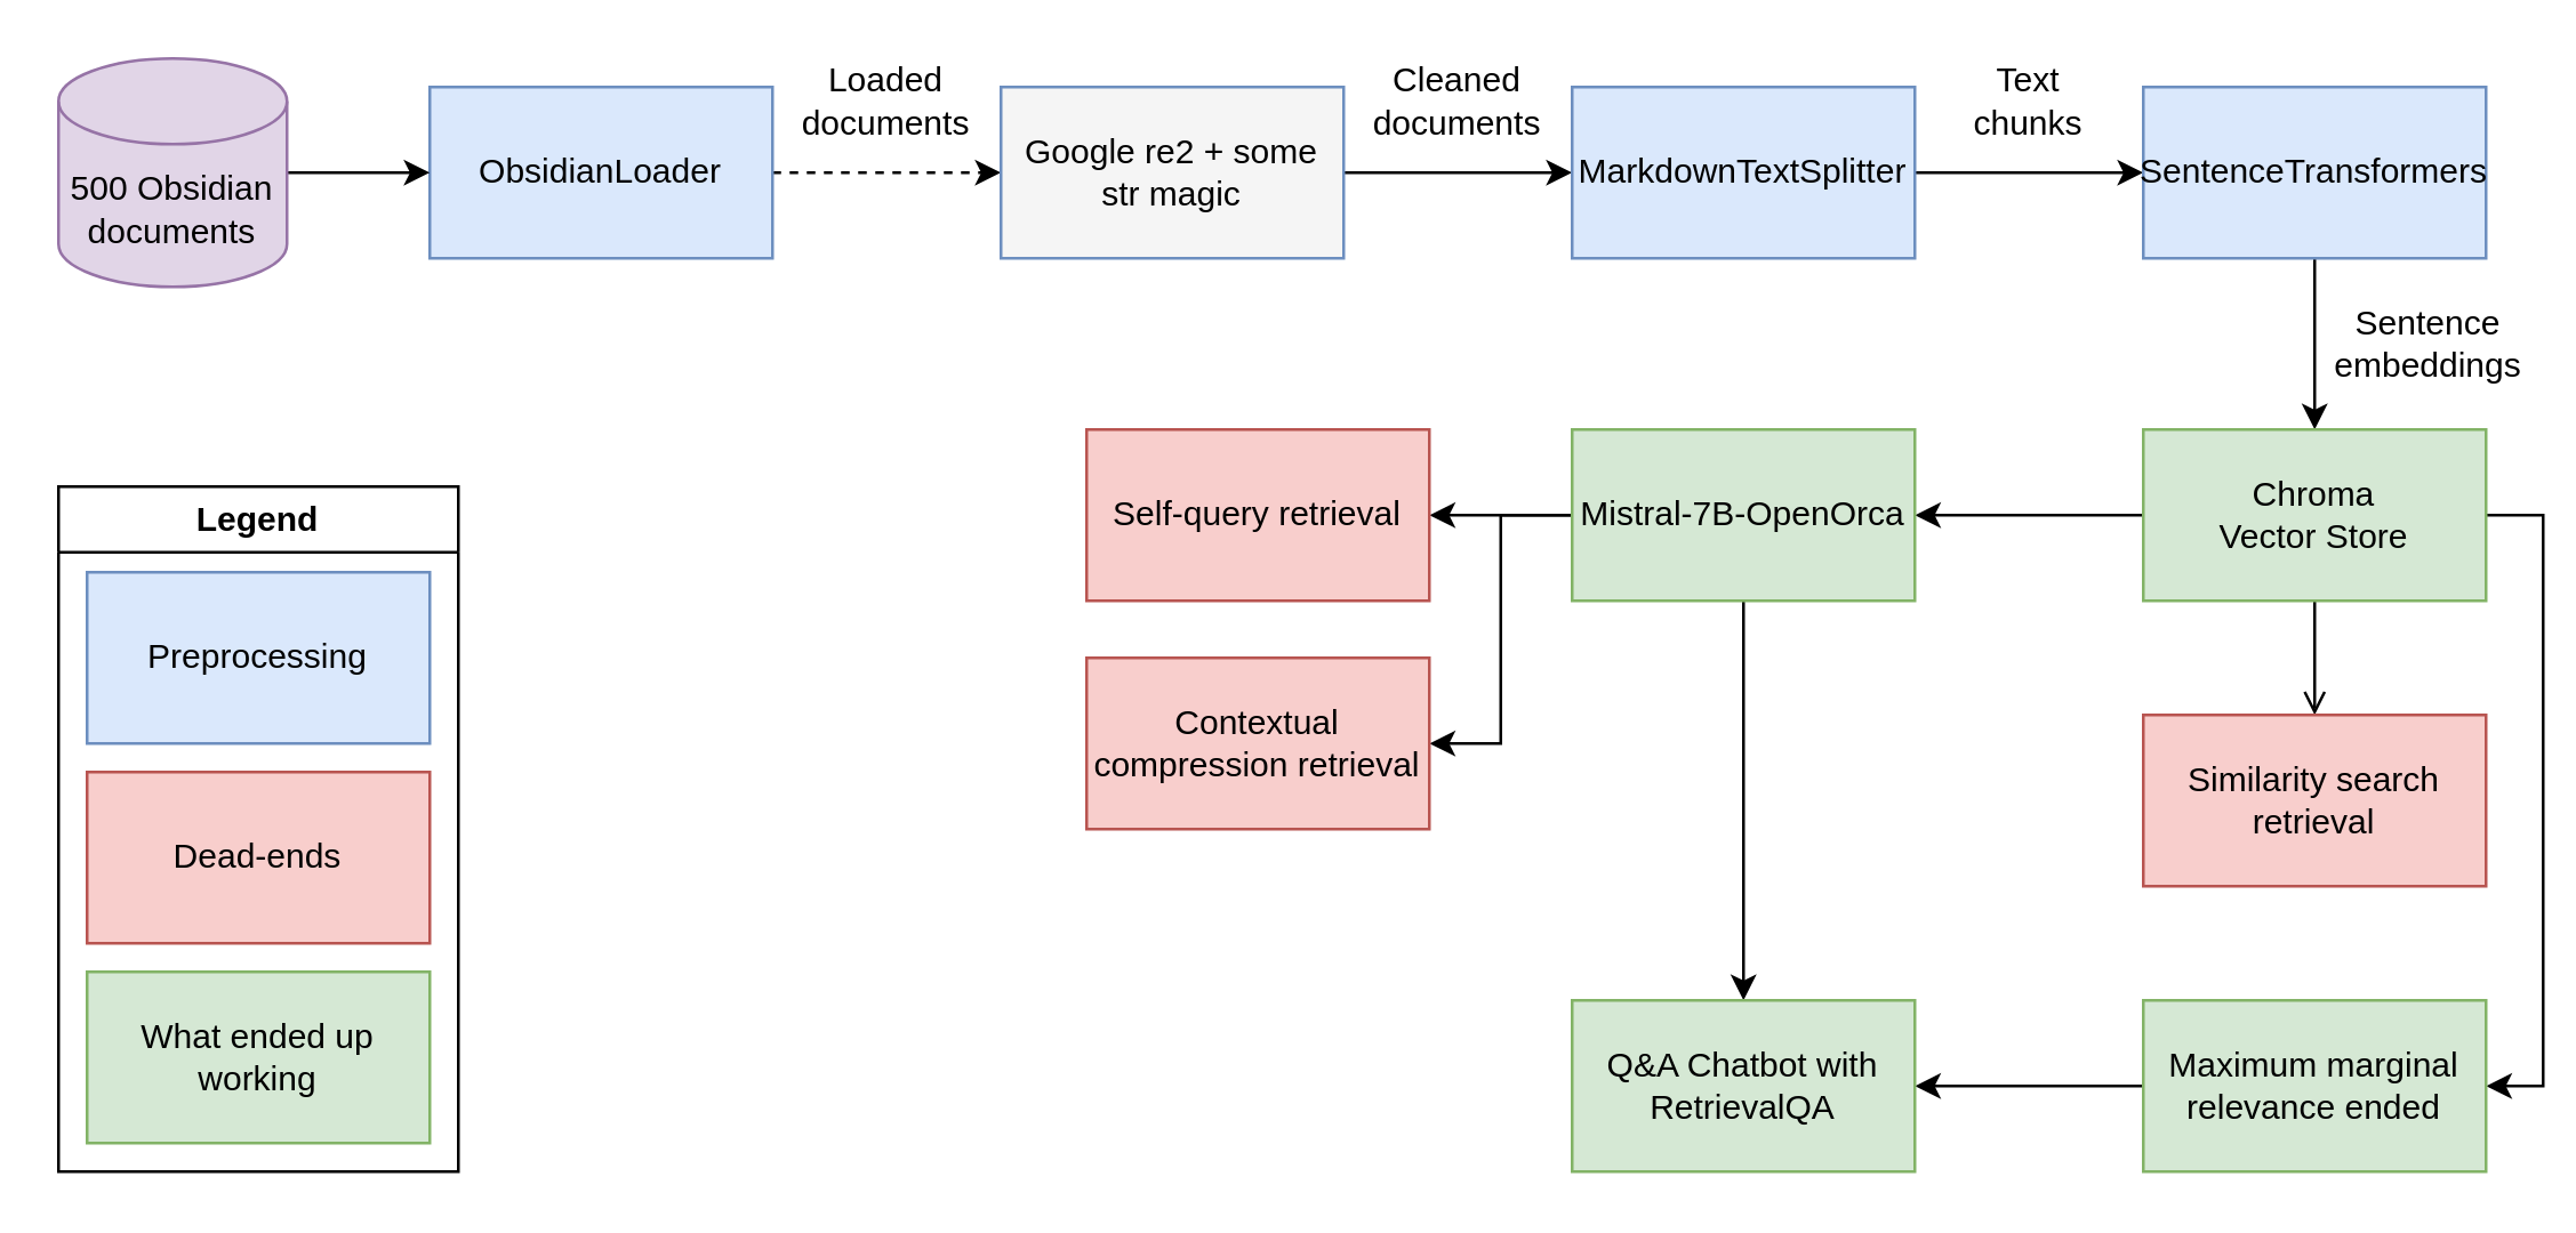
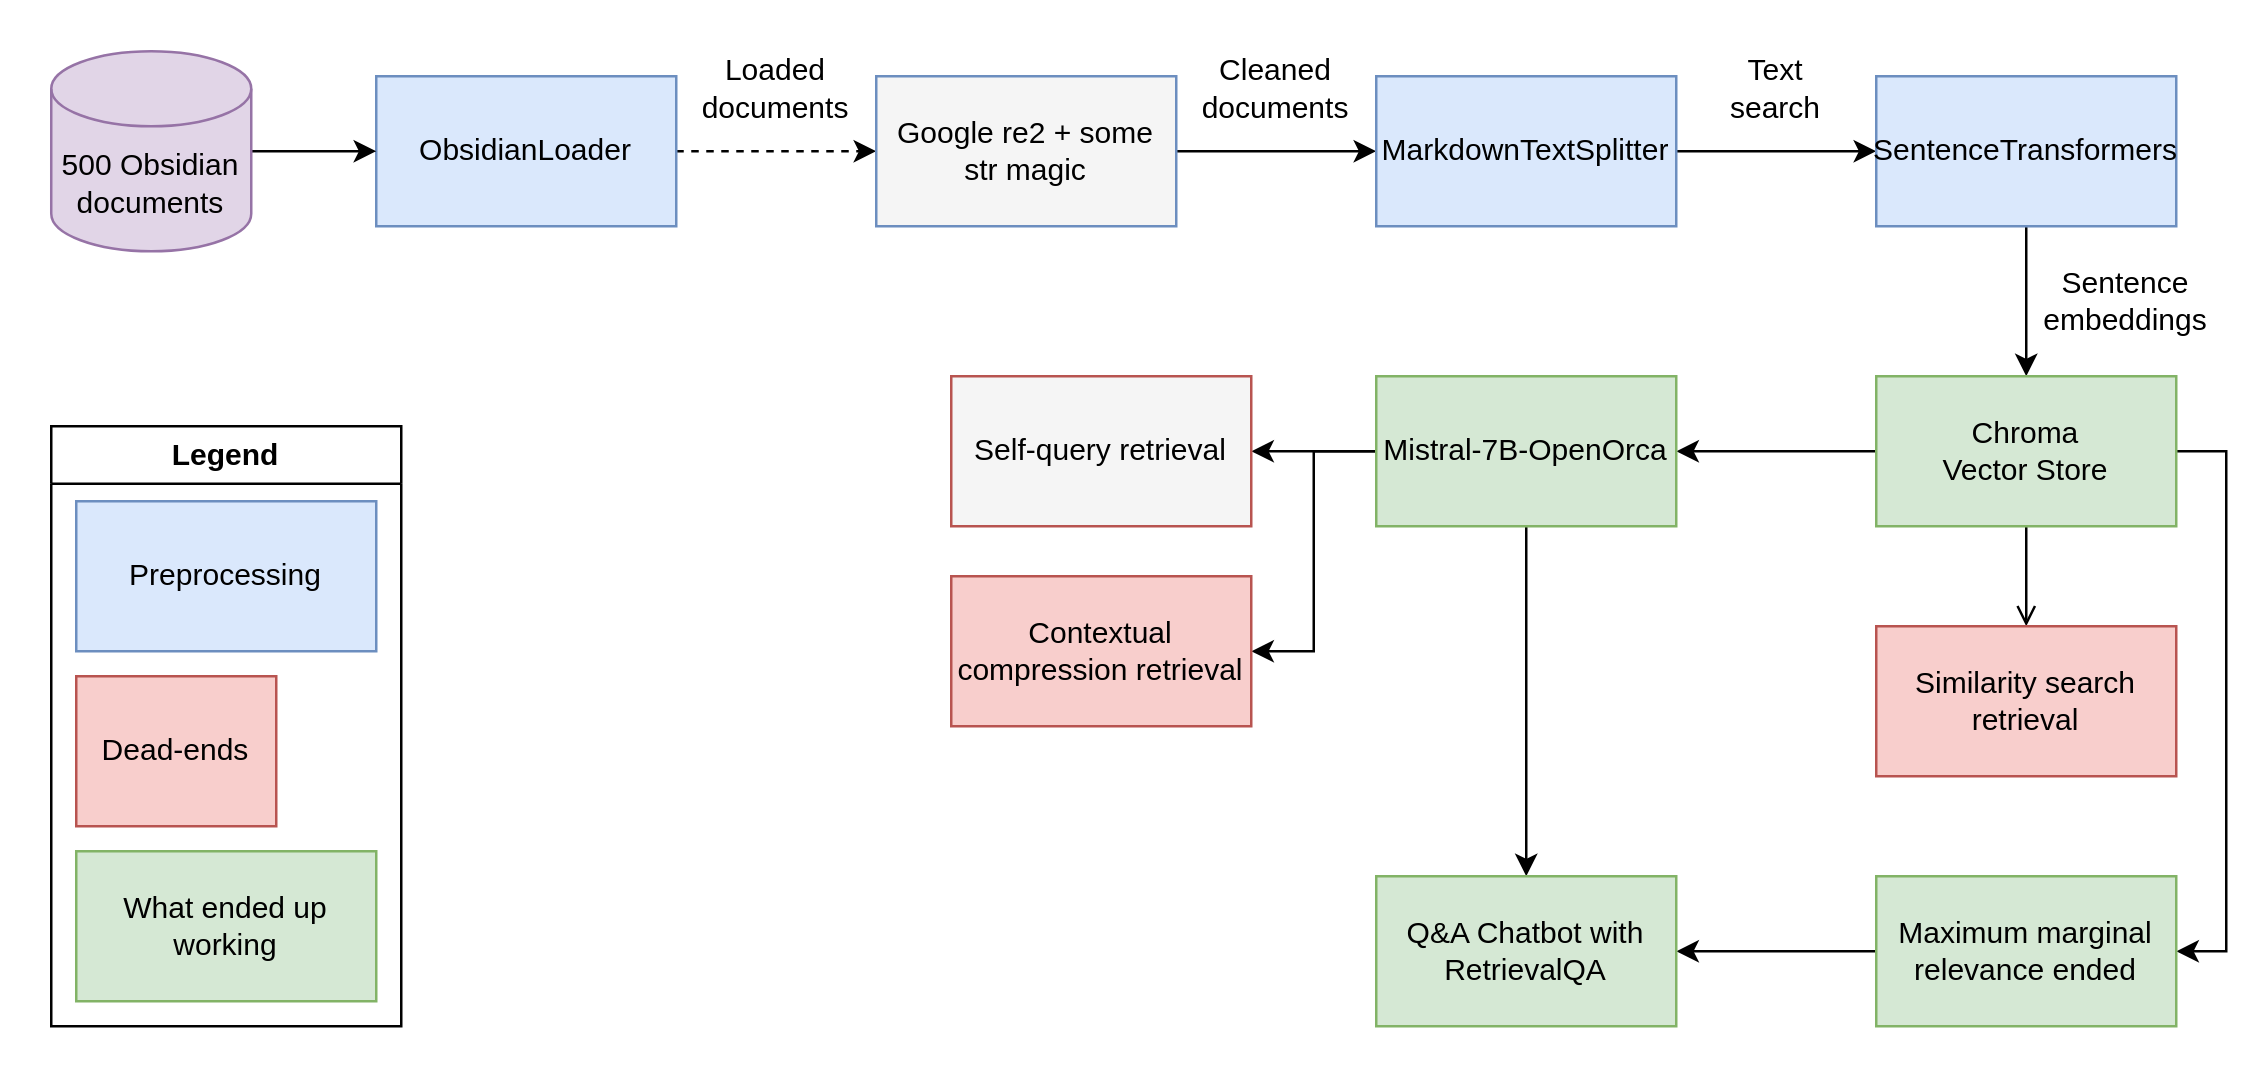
  <mxCell id="0" />
  <mxCell id="1" parent="0" />
  <mxCell id="2" value="" style="edgeStyle=orthogonalEdgeStyle;rounded=0;orthogonalLoop=1;jettySize=auto;html=1;dashed=1;" parent="1" source="3" target="5" edge="1"><mxGeometry relative="1" as="geometry" /></mxCell>
  <mxCell id="3" value="ObsidianLoader" style="rounded=0;whiteSpace=wrap;html=1;fillColor=#dae8fc;strokeColor=#6c8ebf;" parent="1" vertex="1"><mxGeometry x="150" y="30" width="120" height="60" as="geometry" /></mxCell>
  <mxCell id="4" value="" style="edgeStyle=orthogonalEdgeStyle;rounded=0;orthogonalLoop=1;jettySize=auto;html=1;" parent="1" source="5" target="7" edge="1"><mxGeometry relative="1" as="geometry" /></mxCell>
  <mxCell id="5" value="Google re2 + some str magic" style="rounded=0;whiteSpace=wrap;html=1;fillColor=#f5f5f5;strokeColor=#6c8ebf;" parent="1" vertex="1"><mxGeometry x="350" y="30" width="120" height="60" as="geometry" /></mxCell>
  <mxCell id="6" value="" style="edgeStyle=orthogonalEdgeStyle;rounded=0;orthogonalLoop=1;jettySize=auto;html=1;" parent="1" source="7" target="9" edge="1"><mxGeometry relative="1" as="geometry" /></mxCell>
  <mxCell id="7" value="MarkdownTextSplitter" style="rounded=0;whiteSpace=wrap;html=1;fillColor=#dae8fc;strokeColor=#6c8ebf;" parent="1" vertex="1"><mxGeometry x="550" y="30" width="120" height="60" as="geometry" /></mxCell>
  <mxCell id="8" value="" style="edgeStyle=orthogonalEdgeStyle;rounded=0;orthogonalLoop=1;jettySize=auto;html=1;" parent="1" source="9" target="14" edge="1"><mxGeometry relative="1" as="geometry" /></mxCell>
  <mxCell id="9" value="SentenceTransformers" style="rounded=0;whiteSpace=wrap;html=1;fillColor=#dae8fc;strokeColor=#6c8ebf;" parent="1" vertex="1"><mxGeometry x="750" y="30" width="120" height="60" as="geometry" /></mxCell>
  <mxCell id="10" value="" style="edgeStyle=orthogonalEdgeStyle;rounded=0;orthogonalLoop=1;jettySize=auto;html=1;endArrow=open;" parent="1" source="14" target="15" edge="1"><mxGeometry relative="1" as="geometry" /></mxCell>
  <mxCell id="11" style="edgeStyle=orthogonalEdgeStyle;rounded=0;orthogonalLoop=1;jettySize=auto;html=1;exitX=1;exitY=0.5;exitDx=0;exitDy=0;entryX=1;entryY=0.5;entryDx=0;entryDy=0;" parent="1" source="14" target="17" edge="1"><mxGeometry relative="1" as="geometry" /></mxCell>
  <mxCell id="12" style="edgeStyle=orthogonalEdgeStyle;rounded=0;orthogonalLoop=1;jettySize=auto;html=1;exitX=0;exitY=0.5;exitDx=0;exitDy=0;entryX=1;entryY=0.5;entryDx=0;entryDy=0;" parent="1" source="20" target="22" edge="1"><mxGeometry relative="1" as="geometry" /></mxCell>
  <mxCell id="13" value="" style="edgeStyle=orthogonalEdgeStyle;rounded=0;orthogonalLoop=1;jettySize=auto;html=1;" parent="1" source="14" target="20" edge="1"><mxGeometry relative="1" as="geometry" /></mxCell>
  <mxCell id="14" value="Chroma&lt;br&gt;Vector Store" style="rounded=0;whiteSpace=wrap;html=1;fillColor=#d5e8d4;strokeColor=#82b366;" parent="1" vertex="1"><mxGeometry x="750" y="150" width="120" height="60" as="geometry" /></mxCell>
  <mxCell id="15" value="Similarity search retrieval" style="rounded=0;whiteSpace=wrap;html=1;fillColor=#f8cecc;strokeColor=#b85450;" parent="1" vertex="1"><mxGeometry x="750" y="250" width="120" height="60" as="geometry" /></mxCell>
  <mxCell id="16" value="" style="edgeStyle=orthogonalEdgeStyle;rounded=0;orthogonalLoop=1;jettySize=auto;html=1;" parent="1" source="17" target="23" edge="1"><mxGeometry relative="1" as="geometry" /></mxCell>
  <mxCell id="17" value="Maximum marginal relevance ended" style="rounded=0;whiteSpace=wrap;html=1;fillColor=#d5e8d4;strokeColor=#82b366;" parent="1" vertex="1"><mxGeometry x="750" y="350" width="120" height="60" as="geometry" /></mxCell>
  <mxCell id="18" value="" style="edgeStyle=orthogonalEdgeStyle;rounded=0;orthogonalLoop=1;jettySize=auto;html=1;" parent="1" source="20" target="21" edge="1"><mxGeometry relative="1" as="geometry" /></mxCell>
  <mxCell id="19" style="edgeStyle=orthogonalEdgeStyle;rounded=0;orthogonalLoop=1;jettySize=auto;html=1;exitX=0.5;exitY=1;exitDx=0;exitDy=0;entryX=0.5;entryY=0;entryDx=0;entryDy=0;" parent="1" source="20" target="23" edge="1"><mxGeometry relative="1" as="geometry" /></mxCell>
  <mxCell id="20" value="Mistral-7B-OpenOrca" style="rounded=0;whiteSpace=wrap;html=1;fillColor=#d5e8d4;strokeColor=#82b366;" parent="1" vertex="1"><mxGeometry x="550" y="150" width="120" height="60" as="geometry" /></mxCell>
- <mxCell id="21" value="Self-query retrieval" style="rounded=0;whiteSpace=wrap;html=1;fillColor=#f8cecc;strokeColor=#b85450;" parent="1" vertex="1"><mxGeometry x="380" y="150" width="120" height="60" as="geometry" /></mxCell>
+ <mxCell id="21" value="Self-query retrieval" style="rounded=0;whiteSpace=wrap;html=1;fillColor=#f5f5f5;strokeColor=#b85450;" parent="1" vertex="1"><mxGeometry x="380" y="150" width="120" height="60" as="geometry" /></mxCell>
  <mxCell id="22" value="Contextual compression retrieval" style="rounded=0;whiteSpace=wrap;html=1;fillColor=#f8cecc;strokeColor=#b85450;" parent="1" vertex="1"><mxGeometry x="380" y="230" width="120" height="60" as="geometry" /></mxCell>
  <mxCell id="23" value="Q&amp;amp;A Chatbot with RetrievalQA " style="rounded=0;whiteSpace=wrap;html=1;fillColor=#d5e8d4;strokeColor=#82b366;" parent="1" vertex="1"><mxGeometry x="550" y="350" width="120" height="60" as="geometry" /></mxCell>
  <mxCell id="24" value="Loaded documents" style="text;strokeColor=none;align=center;fillColor=none;html=1;verticalAlign=middle;whiteSpace=wrap;rounded=0;" parent="1" vertex="1"><mxGeometry x="280" width="60" height="30" as="geometry" y="20" /></mxCell>
- <mxCell id="25" value="Text chunks" style="text;strokeColor=none;align=center;fillColor=none;html=1;verticalAlign=middle;whiteSpace=wrap;rounded=0;" parent="1" vertex="1"><mxGeometry x="680" width="60" height="30" as="geometry" y="20" /></mxCell>
+ <mxCell id="25" value="Text search" style="text;strokeColor=none;align=center;fillColor=none;html=1;verticalAlign=middle;whiteSpace=wrap;rounded=0;" parent="1" vertex="1"><mxGeometry x="680" width="60" height="30" as="geometry" y="20" /></mxCell>
  <mxCell id="26" value="" style="edgeStyle=orthogonalEdgeStyle;rounded=0;orthogonalLoop=1;jettySize=auto;html=1;" parent="1" source="27" target="3" edge="1"><mxGeometry relative="1" as="geometry" /></mxCell>
  <mxCell id="27" value="500 Obsidian documents" style="shape=cylinder3;whiteSpace=wrap;html=1;boundedLbl=1;backgroundOutline=1;size=15;fillColor=#e1d5e7;strokeColor=#9673a6;" parent="1" vertex="1"><mxGeometry width="80" height="80" as="geometry" x="20" y="20" /></mxCell>
  <mxCell id="28" value="Cleaned documents" style="text;strokeColor=none;align=center;fillColor=none;html=1;verticalAlign=middle;whiteSpace=wrap;rounded=0;" parent="1" vertex="1"><mxGeometry x="480" width="60" height="30" as="geometry" y="20" /></mxCell>
  <mxCell id="29" value="Sentence embeddings" style="text;strokeColor=none;align=center;fillColor=none;html=1;verticalAlign=middle;whiteSpace=wrap;rounded=0;" parent="1" vertex="1"><mxGeometry x="820" y="105" width="60" height="30" as="geometry" /></mxCell>
  <mxCell id="30" value="Legend" style="swimlane;whiteSpace=wrap;html=1;" parent="1" vertex="1"><mxGeometry y="170" width="140" height="240" as="geometry" x="20" /></mxCell>
  <mxCell id="31" value="Preprocessing" style="rounded=0;whiteSpace=wrap;html=1;fillColor=#dae8fc;strokeColor=#6c8ebf;" parent="30" vertex="1"><mxGeometry x="10" y="30" width="120" height="60" as="geometry" /></mxCell>
- <mxCell id="32" value="Dead-ends" style="rounded=0;whiteSpace=wrap;html=1;fillColor=#f8cecc;strokeColor=#b85450;" parent="30" vertex="1"><mxGeometry x="10" y="100" width="120" height="60" as="geometry" /></mxCell>
+ <mxCell id="32" value="Dead-ends" style="rounded=0;whiteSpace=wrap;html=1;fillColor=#f8cecc;strokeColor=#b85450;" parent="30" vertex="1"><mxGeometry x="10" y="100" width="80" height="60" as="geometry" /></mxCell>
  <mxCell id="33" value="What ended up working" style="rounded=0;whiteSpace=wrap;html=1;fillColor=#d5e8d4;strokeColor=#82b366;" parent="30" vertex="1"><mxGeometry x="10" y="170" width="120" height="60" as="geometry" /></mxCell>
